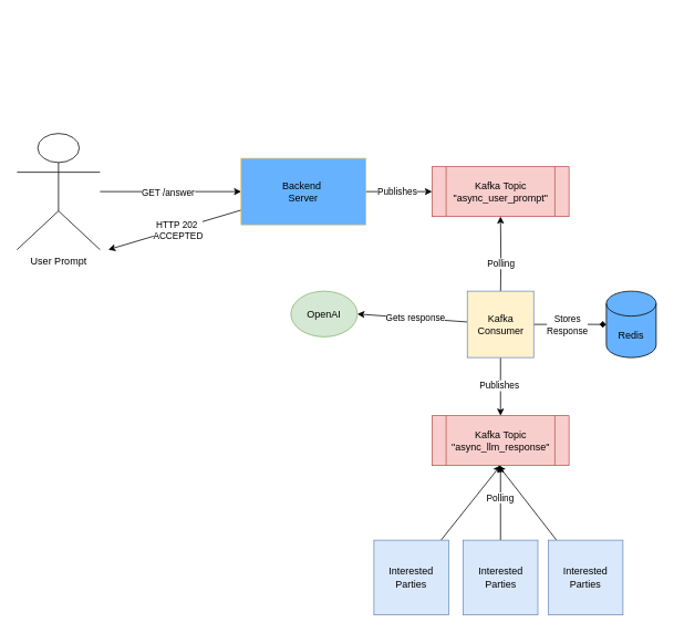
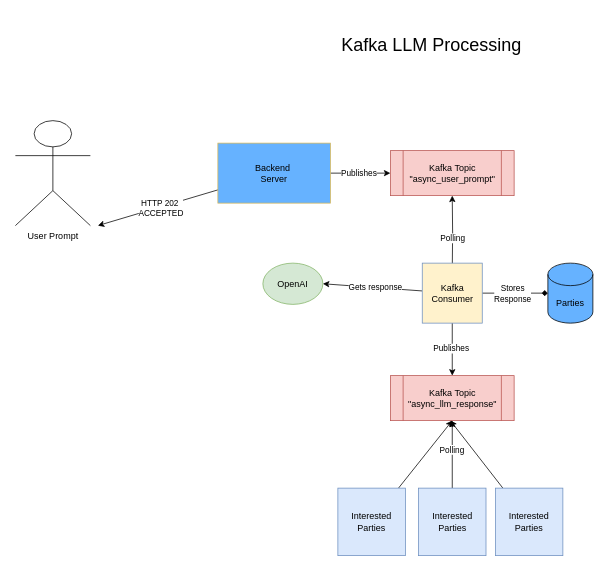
  <mxCell id="0" />
  <mxCell id="1" parent="0" />
- <mxCell id="2" value="" style="edgeStyle=orthogonalEdgeStyle;rounded=0;orthogonalLoop=1;jettySize=auto;html=1;" parent="1" source="4" target="9" edge="1"><mxGeometry relative="1" as="geometry"><Array as="points"><mxPoint x="150" y="230" /><mxPoint x="150" y="230" /></Array></mxGeometry></mxCell>
- <mxCell id="3" value="GET /answer" style="edgeLabel;html=1;align=center;verticalAlign=middle;resizable=0;points=[];" parent="2" vertex="1" connectable="0"><mxGeometry x="-0.046" relative="1" as="geometry"><mxPoint as="offset" /></mxGeometry></mxCell>
  <mxCell id="4" value="User Prompt&lt;div&gt;&lt;br&gt;&lt;/div&gt;" style="shape=umlActor;verticalLabelPosition=bottom;verticalAlign=top;html=1;outlineConnect=0;" parent="1" vertex="1"><mxGeometry x="20" y="160" width="100" height="140" as="geometry" /></mxCell>
  <mxCell id="5" value="" style="edgeStyle=orthogonalEdgeStyle;rounded=0;orthogonalLoop=1;jettySize=auto;html=1;" parent="1" source="9" target="11" edge="1"><mxGeometry relative="1" as="geometry" /></mxCell>
  <mxCell id="6" value="Publishes" style="edgeLabel;html=1;align=center;verticalAlign=middle;resizable=0;points=[];" parent="5" vertex="1" connectable="0"><mxGeometry x="-0.105" y="1" relative="1" as="geometry"><mxPoint x="1" as="offset" /></mxGeometry></mxCell>
  <mxCell id="7" style="edgeStyle=none;html=1;" parent="1" source="9" edge="1"><mxGeometry relative="1" as="geometry"><mxPoint x="130" y="300" as="targetPoint" /></mxGeometry></mxCell>
  <mxCell id="8" value="HTTP 202&amp;nbsp;&lt;div&gt;ACCEPTED&lt;/div&gt;" style="edgeLabel;html=1;align=center;verticalAlign=middle;resizable=0;points=[];" parent="7" vertex="1" connectable="0"><mxGeometry x="-0.043" y="1" relative="1" as="geometry"><mxPoint as="offset" /></mxGeometry></mxCell>
  <mxCell id="9" value="Backend&amp;nbsp;&lt;div&gt;Server&lt;/div&gt;" style="rounded=0;whiteSpace=wrap;html=1;fillColor=#66b2ff;strokeColor=#d6b656;" parent="1" vertex="1"><mxGeometry x="290" y="190" width="150" height="80" as="geometry" /></mxCell>
  <mxCell id="10" value="OpenAI" style="ellipse;whiteSpace=wrap;html=1;fillColor=#d5e8d4;strokeColor=#82b366;rounded=0;" parent="1" vertex="1"><mxGeometry x="350" y="350" width="80" height="55" as="geometry" /></mxCell>
  <mxCell id="11" value="Kafka Topic&lt;div&gt;&quot;async_user_prompt&quot;&lt;/div&gt;" style="shape=process;whiteSpace=wrap;html=1;backgroundOutline=1;fillColor=#f8cecc;strokeColor=#b85450;rounded=0;" parent="1" vertex="1"><mxGeometry x="520" y="200" width="165" height="60" as="geometry" /></mxCell>
  <mxCell id="12" value="" style="edgeStyle=orthogonalEdgeStyle;rounded=0;orthogonalLoop=1;jettySize=auto;html=1;" parent="1" target="11" edge="1"><mxGeometry relative="1" as="geometry"><mxPoint x="602.5" y="360" as="sourcePoint" /></mxGeometry></mxCell>
  <mxCell id="13" value="Polling" style="edgeLabel;html=1;align=center;verticalAlign=middle;resizable=0;points=[];" parent="12" vertex="1" connectable="0"><mxGeometry x="-0.138" y="1" relative="1" as="geometry"><mxPoint x="1" as="offset" /></mxGeometry></mxCell>
+ <mxCell id="14" value="&lt;font style=&quot;font-size: 24px;&quot;&gt;Kafka LLM Processing&lt;/font&gt;" style="text;html=1;align=center;verticalAlign=middle;whiteSpace=wrap;rounded=0;" parent="1" vertex="1"><mxGeometry x="440" y="20" width="270" height="80" as="geometry" /></mxCell>
  <mxCell id="15" style="edgeStyle=none;html=1;entryX=0.5;entryY=1;entryDx=0;entryDy=0;" parent="1" source="17" target="25" edge="1"><mxGeometry relative="1" as="geometry" /></mxCell>
  <mxCell id="16" value="Polling" style="edgeLabel;html=1;align=center;verticalAlign=middle;resizable=0;points=[];" parent="15" vertex="1" connectable="0"><mxGeometry x="0.163" y="1" relative="1" as="geometry"><mxPoint as="offset" /></mxGeometry></mxCell>
  <mxCell id="17" value="Interested Parties" style="whiteSpace=wrap;html=1;aspect=fixed;fillColor=#dae8fc;strokeColor=#6c8ebf;" parent="1" vertex="1"><mxGeometry x="557.5" y="650" width="90" height="90" as="geometry" /></mxCell>
  <mxCell id="18" style="edgeStyle=none;html=1;entryX=1;entryY=0.5;entryDx=0;entryDy=0;" parent="1" source="24" target="10" edge="1"><mxGeometry relative="1" as="geometry" /></mxCell>
  <mxCell id="19" value="Gets response" style="edgeLabel;html=1;align=center;verticalAlign=middle;resizable=0;points=[];" parent="18" vertex="1" connectable="0"><mxGeometry x="0.083" y="3" relative="1" as="geometry"><mxPoint x="9" y="-3" as="offset" /></mxGeometry></mxCell>
  <mxCell id="20" style="edgeStyle=none;html=1;entryX=0.5;entryY=0;entryDx=0;entryDy=0;" parent="1" source="24" target="25" edge="1"><mxGeometry relative="1" as="geometry" /></mxCell>
  <mxCell id="21" value="Publishes" style="edgeLabel;html=1;align=center;verticalAlign=middle;resizable=0;points=[];" parent="20" vertex="1" connectable="0"><mxGeometry x="-0.046" y="-2" relative="1" as="geometry"><mxPoint as="offset" /></mxGeometry></mxCell>
  <mxCell id="22" style="edgeStyle=none;html=1;endArrow=diamond;" edge="1" parent="1" source="24" target="26"><mxGeometry relative="1" as="geometry" /></mxCell>
  <mxCell id="23" value="Stores&lt;div&gt;Response&lt;/div&gt;" style="edgeLabel;html=1;align=center;verticalAlign=middle;resizable=0;points=[];" vertex="1" connectable="0" parent="22"><mxGeometry x="-0.082" relative="1" as="geometry"><mxPoint as="offset" /></mxGeometry></mxCell>
  <mxCell id="24" value="Kafka&lt;div&gt;Consumer&lt;/div&gt;" style="whiteSpace=wrap;html=1;aspect=fixed;fillColor=#fff2cc;strokeColor=#6c8ebf;" parent="1" vertex="1"><mxGeometry x="562.5" y="350" width="80" height="80" as="geometry" /></mxCell>
  <mxCell id="25" value="Kafka Topic&lt;div&gt;&quot;async_llm_response&quot;&lt;/div&gt;" style="shape=process;whiteSpace=wrap;html=1;backgroundOutline=1;fillColor=#f8cecc;strokeColor=#b85450;rounded=0;" parent="1" vertex="1"><mxGeometry x="520" y="500" width="165" height="60" as="geometry" /></mxCell>
- <mxCell id="26" value="Redis" style="shape=cylinder3;whiteSpace=wrap;html=1;boundedLbl=1;backgroundOutline=1;size=15;fillColor=#66B2FF;" vertex="1" parent="1"><mxGeometry x="730" y="350" width="60" height="80" as="geometry" /></mxCell>
+ <mxCell id="26" value="Parties" style="shape=cylinder3;whiteSpace=wrap;html=1;boundedLbl=1;backgroundOutline=1;size=15;fillColor=#66B2FF;" vertex="1" parent="1"><mxGeometry x="730" y="350" width="60" height="80" as="geometry" /></mxCell>
  <mxCell id="27" style="edgeStyle=none;html=1;" edge="1" parent="1" source="28"><mxGeometry relative="1" as="geometry"><mxPoint x="600" y="560" as="targetPoint" /></mxGeometry></mxCell>
  <mxCell id="28" value="Interested Parties" style="whiteSpace=wrap;html=1;aspect=fixed;fillColor=#dae8fc;strokeColor=#6c8ebf;" vertex="1" parent="1"><mxGeometry x="660" y="650" width="90" height="90" as="geometry" /></mxCell>
  <mxCell id="29" style="edgeStyle=none;html=1;entryX=0.5;entryY=1;entryDx=0;entryDy=0;" edge="1" parent="1" source="30" target="25"><mxGeometry relative="1" as="geometry" /></mxCell>
  <mxCell id="30" value="Interested Parties" style="whiteSpace=wrap;html=1;aspect=fixed;fillColor=#dae8fc;strokeColor=#6c8ebf;" vertex="1" parent="1"><mxGeometry x="450" y="650" width="90" height="90" as="geometry" /></mxCell>
